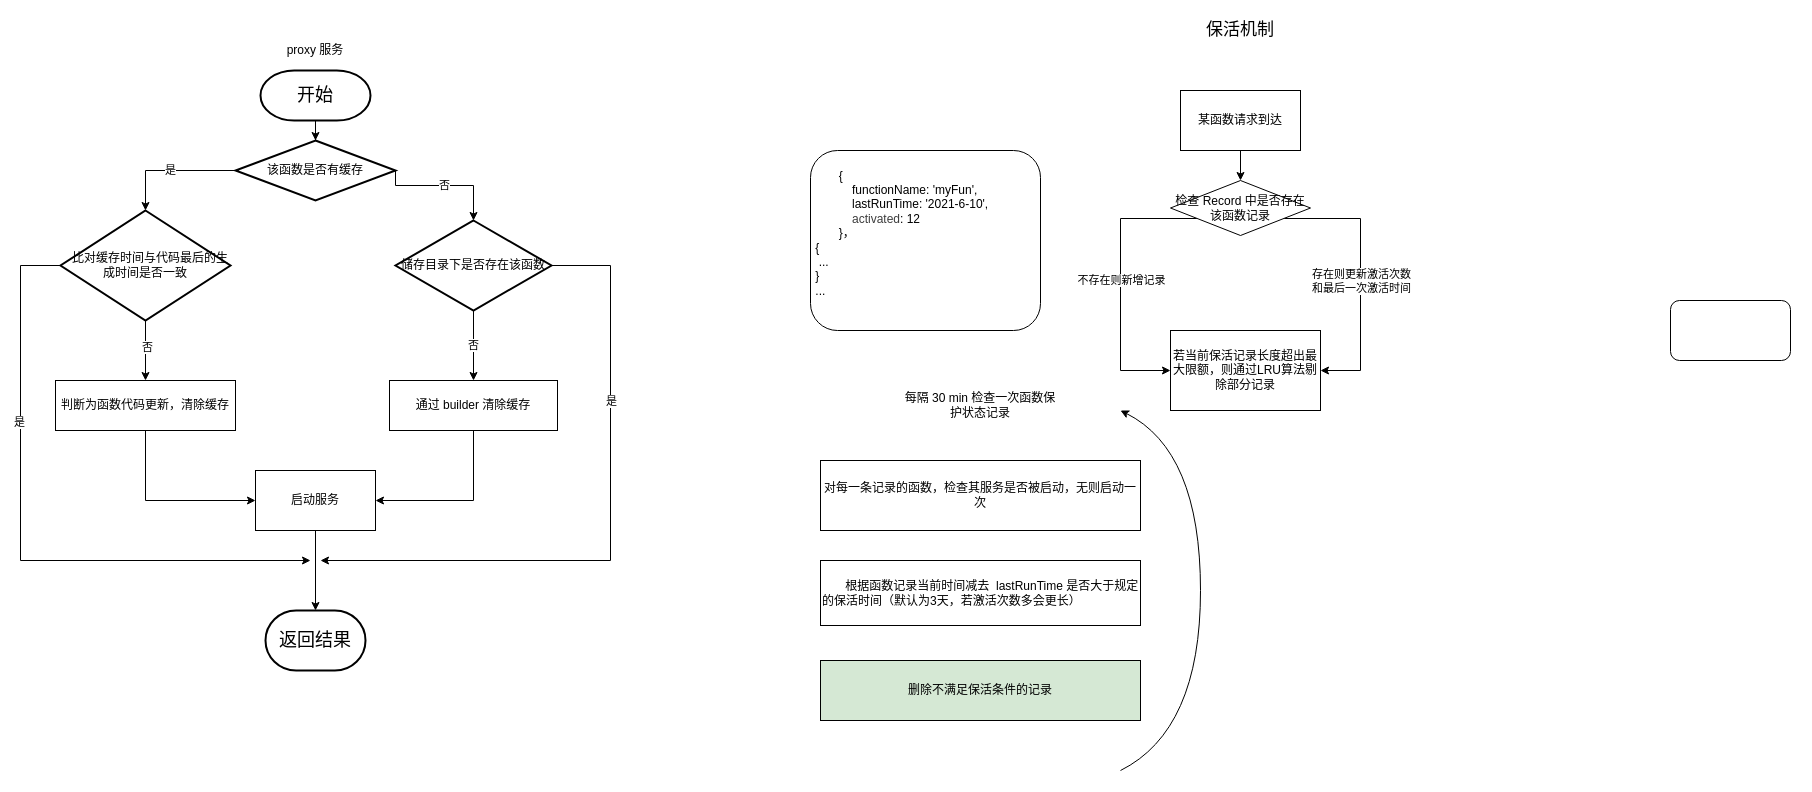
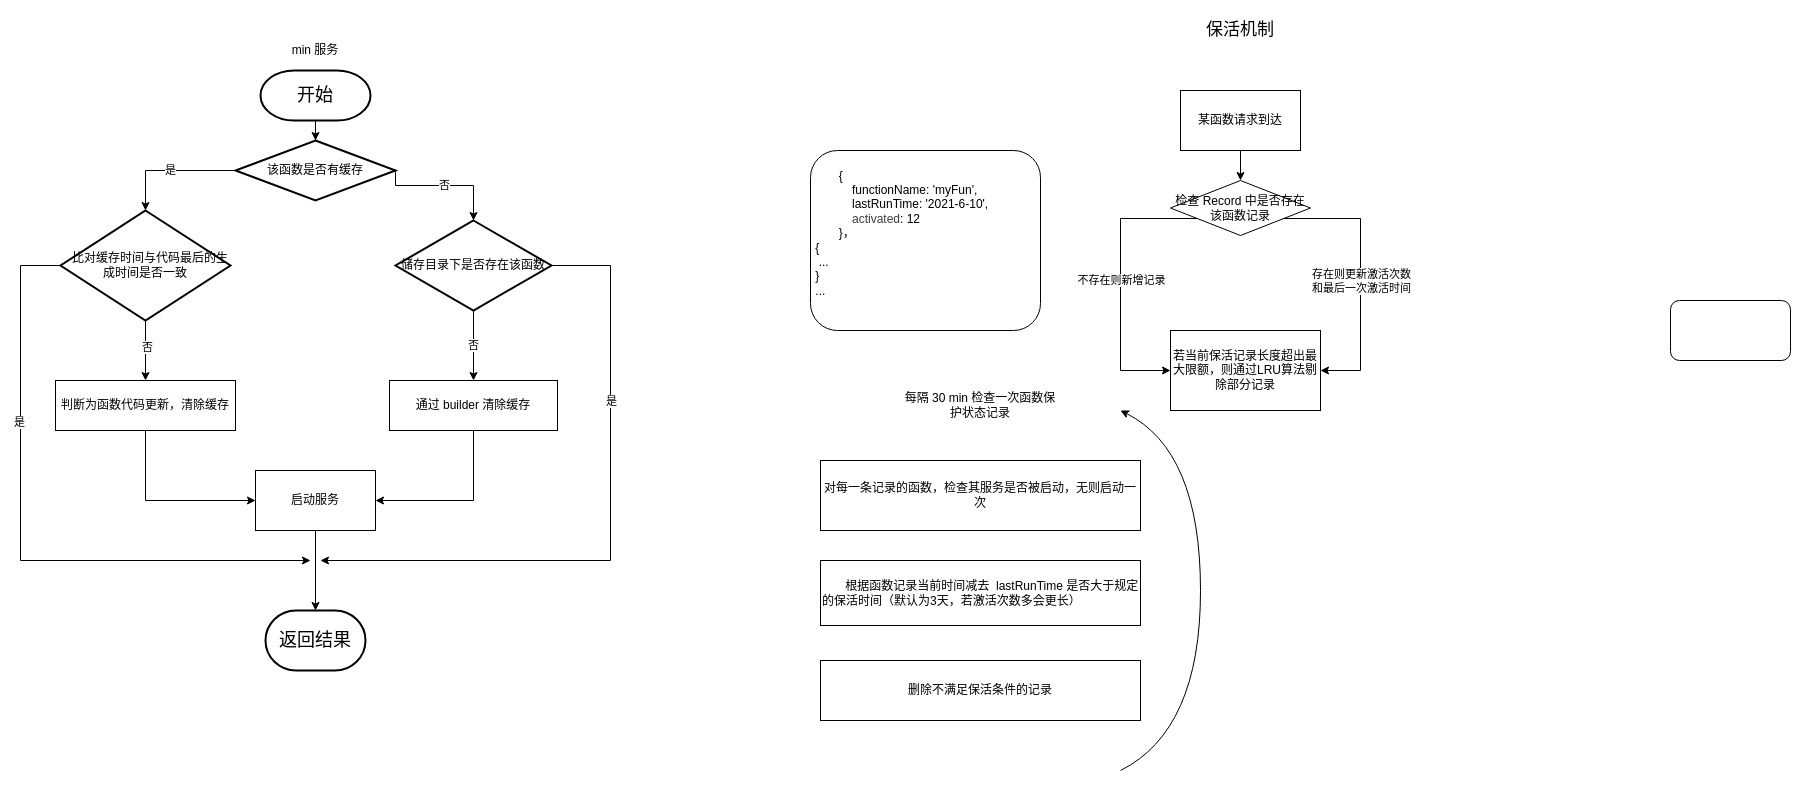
  <mxCell id="0" />
  <mxCell id="1" parent="0" />
  <mxCell id="2" style="edgeStyle=orthogonalEdgeStyle;rounded=0;orthogonalLoop=1;jettySize=auto;html=1;entryX=0.5;entryY=0;entryDx=0;entryDy=0;entryPerimeter=0;" edge="1" parent="1" source="3" target="9"><mxGeometry relative="1" as="geometry" /></mxCell>
  <mxCell id="3" value="&lt;font style=&quot;font-size: 18px&quot;&gt;开始&lt;/font&gt;" style="strokeWidth=2;html=1;shape=mxgraph.flowchart.terminator;whiteSpace=wrap;" parent="1" vertex="1"><mxGeometry x="260" y="70" width="110" height="50" as="geometry" /></mxCell>
  <mxCell id="4" style="edgeStyle=orthogonalEdgeStyle;rounded=0;orthogonalLoop=1;jettySize=auto;html=1;endArrow=classic;endFill=1;strokeColor=#000000;" edge="1" parent="1" source="5" target="15"><mxGeometry relative="1" as="geometry" /></mxCell>
  <mxCell id="5" value="启动服务" style="rounded=0;whiteSpace=wrap;html=1;" parent="1" vertex="1"><mxGeometry x="255" y="470" width="120" height="60" as="geometry" /></mxCell>
- <mxCell id="6" value="proxy 服务" style="text;html=1;strokeColor=none;fillColor=none;align=center;verticalAlign=middle;whiteSpace=wrap;rounded=0;" parent="1" vertex="1"><mxGeometry x="270" y="40" width="90" height="20" as="geometry" /></mxCell>
+ <mxCell id="6" value="min 服务" style="text;html=1;strokeColor=none;fillColor=none;align=center;verticalAlign=middle;whiteSpace=wrap;rounded=0;" parent="1" vertex="1"><mxGeometry x="270" y="40" width="90" height="20" as="geometry" /></mxCell>
  <mxCell id="7" value="是" style="edgeStyle=orthogonalEdgeStyle;rounded=0;orthogonalLoop=1;jettySize=auto;html=1;entryX=0.5;entryY=0;entryDx=0;entryDy=0;entryPerimeter=0;" parent="1" source="9" edge="1" target="14"><mxGeometry relative="1" as="geometry"><mxPoint x="-105" y="330" as="targetPoint" /><Array as="points" /></mxGeometry></mxCell>
  <mxCell id="8" value="否" style="edgeStyle=orthogonalEdgeStyle;rounded=0;orthogonalLoop=1;jettySize=auto;html=1;exitX=1;exitY=0.5;exitDx=0;exitDy=0;exitPerimeter=0;entryX=0.5;entryY=0;entryDx=0;entryDy=0;" edge="1" parent="1" source="9" target="19"><mxGeometry relative="1" as="geometry"><mxPoint x="60" y="195" as="targetPoint" /><mxPoint x="400" y="185" as="sourcePoint" /><Array as="points"><mxPoint x="473" y="185" /></Array></mxGeometry></mxCell>
  <mxCell id="9" value="该函数是否有缓存" style="strokeWidth=2;html=1;shape=mxgraph.flowchart.decision;whiteSpace=wrap;" parent="1" vertex="1"><mxGeometry x="235" y="140" width="160" height="60" as="geometry" /></mxCell>
  <mxCell id="10" style="edgeStyle=orthogonalEdgeStyle;rounded=0;orthogonalLoop=1;jettySize=auto;html=1;entryX=0.5;entryY=0;entryDx=0;entryDy=0;" edge="1" parent="1" source="14" target="21"><mxGeometry relative="1" as="geometry"><mxPoint x="95" y="580" as="targetPoint" /></mxGeometry></mxCell>
  <mxCell id="11" value="否" style="edgeLabel;html=1;align=center;verticalAlign=middle;resizable=0;points=[];" vertex="1" connectable="0" parent="10"><mxGeometry x="-0.141" y="1" relative="1" as="geometry"><mxPoint as="offset" /></mxGeometry></mxCell>
  <mxCell id="12" style="edgeStyle=orthogonalEdgeStyle;rounded=0;orthogonalLoop=1;jettySize=auto;html=1;endArrow=classic;endFill=1;strokeColor=#000000;exitX=0;exitY=0.5;exitDx=0;exitDy=0;exitPerimeter=0;" edge="1" parent="1" source="14"><mxGeometry relative="1" as="geometry"><mxPoint x="310" y="560" as="targetPoint" /><Array as="points"><mxPoint x="20" y="265" /><mxPoint x="20" y="560" /></Array></mxGeometry></mxCell>
  <mxCell id="13" value="是" style="edgeLabel;html=1;align=center;verticalAlign=middle;resizable=0;points=[];" vertex="1" connectable="0" parent="12"><mxGeometry x="-0.372" y="-2" relative="1" as="geometry"><mxPoint as="offset" /></mxGeometry></mxCell>
  <mxCell id="14" value="&amp;nbsp; &amp;nbsp;比对缓存时间与代码最后的生成时间是否一致" style="strokeWidth=2;html=1;shape=mxgraph.flowchart.decision;whiteSpace=wrap;align=center;" parent="1" vertex="1"><mxGeometry x="60" y="210" width="170" height="110" as="geometry" /></mxCell>
  <mxCell id="15" value="&lt;font style=&quot;font-size: 18px&quot;&gt;返回结果&lt;/font&gt;" style="strokeWidth=2;html=1;shape=mxgraph.flowchart.terminator;whiteSpace=wrap;" vertex="1" parent="1"><mxGeometry x="265" y="610" width="100" height="60" as="geometry" /></mxCell>
  <mxCell id="16" value="否" style="edgeStyle=orthogonalEdgeStyle;rounded=0;orthogonalLoop=1;jettySize=auto;html=1;endArrow=classic;endFill=1;strokeColor=#000000;entryX=0.5;entryY=0;entryDx=0;entryDy=0;" edge="1" parent="1" source="19" target="23"><mxGeometry relative="1" as="geometry"><mxPoint x="518" y="430" as="targetPoint" /></mxGeometry></mxCell>
  <mxCell id="17" style="edgeStyle=orthogonalEdgeStyle;rounded=0;orthogonalLoop=1;jettySize=auto;html=1;endArrow=classic;endFill=1;strokeColor=#000000;exitX=1;exitY=0.5;exitDx=0;exitDy=0;" edge="1" parent="1" source="19"><mxGeometry relative="1" as="geometry"><mxPoint x="320" y="560" as="targetPoint" /><Array as="points"><mxPoint x="610" y="265" /><mxPoint x="610" y="560" /></Array></mxGeometry></mxCell>
  <mxCell id="18" value="是" style="edgeLabel;html=1;align=center;verticalAlign=middle;resizable=0;points=[];" vertex="1" connectable="0" parent="17"><mxGeometry x="-0.399" relative="1" as="geometry"><mxPoint as="offset" /></mxGeometry></mxCell>
  <mxCell id="19" value="储存目录下是否存在该函数" style="rhombus;whiteSpace=wrap;html=1;strokeWidth=2;" vertex="1" parent="1"><mxGeometry x="395" y="220" width="156" height="90" as="geometry" /></mxCell>
  <mxCell id="20" style="edgeStyle=orthogonalEdgeStyle;rounded=0;orthogonalLoop=1;jettySize=auto;html=1;entryX=0;entryY=0.5;entryDx=0;entryDy=0;exitX=0.5;exitY=1;exitDx=0;exitDy=0;" edge="1" parent="1" source="21" target="5"><mxGeometry relative="1" as="geometry"><mxPoint x="95" y="580" as="targetPoint" /></mxGeometry></mxCell>
  <mxCell id="21" value="判断为函数代码更新，清除缓存" style="rounded=0;whiteSpace=wrap;html=1;" vertex="1" parent="1"><mxGeometry x="55" y="380" width="180" height="50" as="geometry" /></mxCell>
  <mxCell id="22" style="edgeStyle=orthogonalEdgeStyle;rounded=0;orthogonalLoop=1;jettySize=auto;html=1;entryX=1;entryY=0.5;entryDx=0;entryDy=0;endArrow=classic;endFill=1;strokeColor=#000000;exitX=0.5;exitY=1;exitDx=0;exitDy=0;" edge="1" parent="1" source="23" target="5"><mxGeometry relative="1" as="geometry" /></mxCell>
  <mxCell id="23" value="通过 builder 清除缓存" style="rounded=0;whiteSpace=wrap;html=1;strokeWidth=1;" vertex="1" parent="1"><mxGeometry x="389" y="380" width="168" height="50" as="geometry" /></mxCell>
  <mxCell id="24" value="&lt;font style=&quot;font-size: 17px&quot;&gt;保活机制&lt;/font&gt;" style="text;html=1;strokeColor=none;fillColor=none;align=center;verticalAlign=middle;whiteSpace=wrap;rounded=0;" vertex="1" parent="1"><mxGeometry x="1200" y="20" width="80" height="20" as="geometry" /></mxCell>
  <mxCell id="25" value="&amp;nbsp; &amp;nbsp; &amp;nbsp; &amp;nbsp; {&lt;br&gt;&lt;blockquote style=&quot;margin: 0 0 0 40px ; border: none ; padding: 0px&quot;&gt;&lt;div&gt;&lt;span&gt;functionName: 'myFun',&lt;/span&gt;&lt;/div&gt;&lt;div&gt;&lt;span&gt;lastRunTime: '2021-6-10',&lt;/span&gt;&lt;/div&gt;&lt;div&gt;&lt;span style=&quot;color: rgb(61 , 61 , 61) ; font-family: &amp;#34;arial&amp;#34; , sans-serif&quot;&gt;activated&lt;/span&gt;&lt;span&gt;: 12&lt;br&gt;&lt;/span&gt;&lt;/div&gt;&lt;/blockquote&gt;&amp;nbsp; &amp;nbsp; &amp;nbsp; &amp;nbsp; }，&lt;br&gt;&lt;span style=&quot;white-space: pre&quot;&gt; &lt;/span&gt;{&lt;br&gt;&lt;span style=&quot;white-space: pre&quot;&gt; &lt;/span&gt;&lt;span style=&quot;white-space: pre&quot;&gt; &lt;/span&gt;...&lt;br&gt;&lt;span style=&quot;white-space: pre&quot;&gt; &lt;/span&gt;}&lt;br&gt;&lt;span style=&quot;white-space: pre&quot;&gt; &lt;/span&gt;...&lt;br&gt;&amp;nbsp; &amp;nbsp; &amp;nbsp;&amp;nbsp;" style="rounded=1;whiteSpace=wrap;html=1;strokeWidth=1;align=left;" vertex="1" parent="1"><mxGeometry x="810" y="150" width="230" height="180" as="geometry" /></mxCell>
  <mxCell id="26" style="edgeStyle=orthogonalEdgeStyle;rounded=0;orthogonalLoop=1;jettySize=auto;html=1;endArrow=classic;endFill=1;strokeColor=#000000;" edge="1" parent="1" source="27" target="38"><mxGeometry relative="1" as="geometry"><mxPoint x="1240" y="180" as="targetPoint" /></mxGeometry></mxCell>
  <mxCell id="27" value="某函数请求到达" style="rounded=0;whiteSpace=wrap;html=1;strokeWidth=1;" vertex="1" parent="1"><mxGeometry x="1180" y="90" width="120" height="60" as="geometry" /></mxCell>
  <mxCell id="28" value="若当前保活记录长度超出最大限额，则通过LRU算法剔除部分记录" style="rounded=0;whiteSpace=wrap;html=1;strokeWidth=1;" vertex="1" parent="1"><mxGeometry x="1170" y="330" width="150" height="80" as="geometry" /></mxCell>
  <mxCell id="29" value="对每一条记录的函数，检查其服务是否被启动，无则启动一次" style="rounded=0;whiteSpace=wrap;html=1;strokeWidth=1;align=center;" vertex="1" parent="1"><mxGeometry x="820" y="460" width="320" height="70" as="geometry" /></mxCell>
  <mxCell id="30" value="每隔 30 min 检查一次函数保护状态记录" style="text;html=1;strokeColor=none;fillColor=none;align=center;verticalAlign=middle;whiteSpace=wrap;rounded=0;" vertex="1" parent="1"><mxGeometry x="900" y="385" width="160" height="40" as="geometry" /></mxCell>
  <mxCell id="31" value="&amp;nbsp; &amp;nbsp; &amp;nbsp; &amp;nbsp;根据函数记录当前时间减去&amp;nbsp; lastRunTime 是否大于规定的保活时间（默认为3天，若激活次数多会更长）&amp;nbsp;" style="rounded=0;whiteSpace=wrap;html=1;strokeWidth=1;align=left;" vertex="1" parent="1"><mxGeometry x="820" y="560" width="320" height="65" as="geometry" /></mxCell>
- <mxCell id="32" value="删除不满足保活条件的记录" style="rounded=0;whiteSpace=wrap;html=1;strokeWidth=1;fillColor=#d5e8d4;" vertex="1" parent="1"><mxGeometry x="820" y="660" width="320" height="60" as="geometry" /></mxCell>
+ <mxCell id="32" value="删除不满足保活条件的记录" style="rounded=0;whiteSpace=wrap;html=1;strokeWidth=1;" vertex="1" parent="1"><mxGeometry x="820" y="660" width="320" height="60" as="geometry" /></mxCell>
  <mxCell id="33" value="" style="curved=1;endArrow=classic;html=1;strokeColor=#000000;" edge="1" parent="1"><mxGeometry width="50" height="50" relative="1" as="geometry"><mxPoint x="1120" y="770" as="sourcePoint" /><mxPoint x="1120" y="410" as="targetPoint" /><Array as="points"><mxPoint x="1200" y="730" /><mxPoint x="1200" y="450" /></Array></mxGeometry></mxCell>
  <mxCell id="34" style="edgeStyle=orthogonalEdgeStyle;rounded=0;orthogonalLoop=1;jettySize=auto;html=1;endArrow=classic;endFill=1;strokeColor=#000000;entryX=0;entryY=0.5;entryDx=0;entryDy=0;" edge="1" parent="1" source="38" target="28"><mxGeometry relative="1" as="geometry"><mxPoint x="1140" y="360" as="targetPoint" /><Array as="points"><mxPoint x="1120" y="218" /><mxPoint x="1120" y="370" /></Array></mxGeometry></mxCell>
  <mxCell id="35" value="不存在则新增记录" style="edgeLabel;html=1;align=center;verticalAlign=middle;resizable=0;points=[];" vertex="1" connectable="0" parent="34"><mxGeometry x="-0.014" relative="1" as="geometry"><mxPoint y="1" as="offset" /></mxGeometry></mxCell>
  <mxCell id="36" style="edgeStyle=orthogonalEdgeStyle;rounded=0;orthogonalLoop=1;jettySize=auto;html=1;endArrow=classic;endFill=1;strokeColor=#000000;entryX=1;entryY=0.5;entryDx=0;entryDy=0;" edge="1" parent="1" source="38" target="28"><mxGeometry relative="1" as="geometry"><mxPoint x="1360" y="310" as="targetPoint" /><Array as="points"><mxPoint x="1360" y="218" /><mxPoint x="1360" y="370" /></Array></mxGeometry></mxCell>
  <mxCell id="37" value="存在则更新激活次数&lt;br&gt;和最后一次激活时间" style="edgeLabel;html=1;align=center;verticalAlign=middle;resizable=0;points=[];" vertex="1" connectable="0" parent="36"><mxGeometry x="0.027" relative="1" as="geometry"><mxPoint y="1" as="offset" /></mxGeometry></mxCell>
  <mxCell id="38" value="检查 Record 中是否存在该函数记录" style="rhombus;whiteSpace=wrap;html=1;strokeWidth=1;" vertex="1" parent="1"><mxGeometry x="1170" y="180" width="140" height="55" as="geometry" /></mxCell>
  <mxCell id="39" value="" style="rounded=1;whiteSpace=wrap;html=1;strokeWidth=1;" vertex="1" parent="1"><mxGeometry x="1670" y="300" width="120" height="60" as="geometry" /></mxCell>
